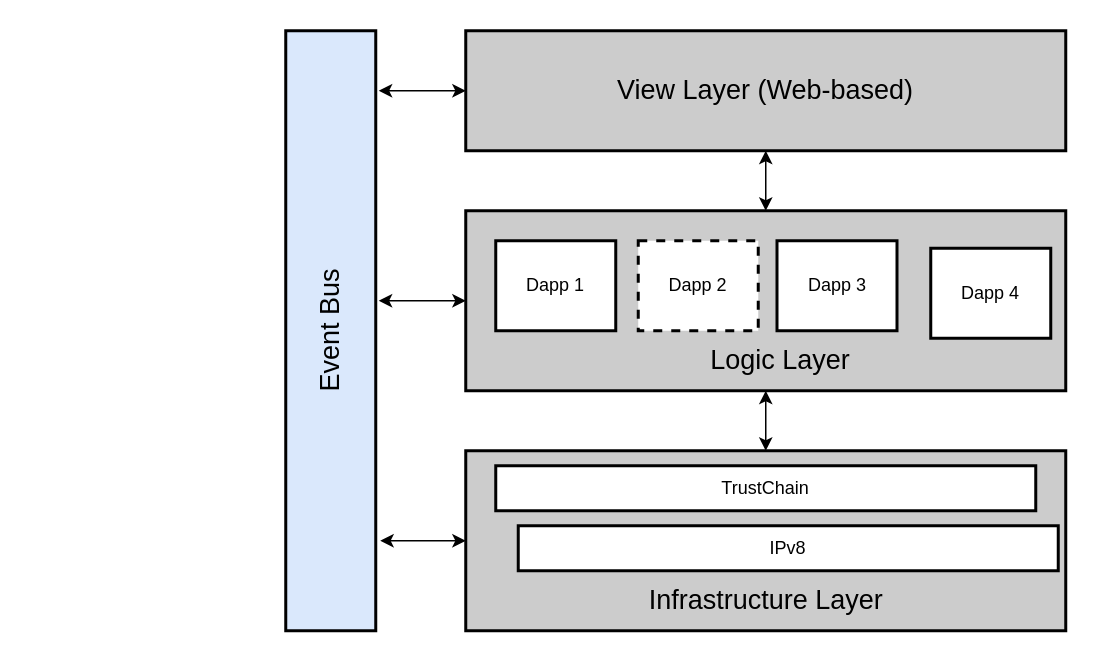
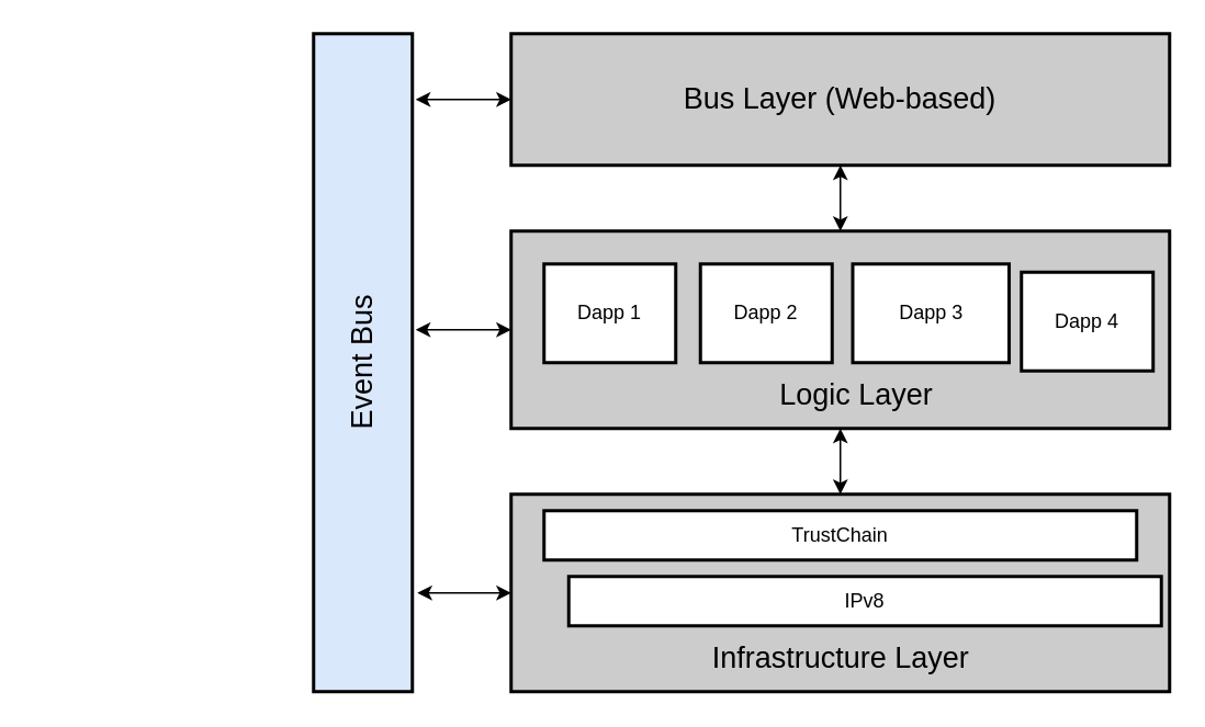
  <mxCell id="0" />
  <mxCell id="1" parent="0" />
- <mxCell id="2" value="&lt;font style=&quot;font-size: 18px&quot;&gt;View Layer (Web-based)&lt;/font&gt;" style="rounded=0;whiteSpace=wrap;html=1;fillColor=#CCCCCC;strokeWidth=2;" vertex="1" parent="1"><mxGeometry x="310" y="20" width="400" height="80" as="geometry" /></mxCell>
+ <mxCell id="2" value="&lt;font style=&quot;font-size: 18px&quot;&gt;Bus Layer (Web-based)&lt;/font&gt;" style="rounded=0;whiteSpace=wrap;html=1;fillColor=#CCCCCC;strokeWidth=2;" vertex="1" parent="1"><mxGeometry x="310" y="20" width="400" height="80" as="geometry" /></mxCell>
  <mxCell id="3" value="&lt;font style=&quot;font-size: 18px&quot;&gt;Event Bus&lt;/font&gt;" style="rounded=0;whiteSpace=wrap;html=1;fillColor=#dae8fc;rotation=-90;strokeWidth=2;" vertex="1" parent="1"><mxGeometry x="20" y="190" width="400" height="60" as="geometry" /></mxCell>
  <mxCell id="4" value="" style="rounded=0;whiteSpace=wrap;html=1;strokeWidth=2;fillColor=#CCCCCC;" vertex="1" parent="1"><mxGeometry x="310" y="140" width="400" height="120" as="geometry" /></mxCell>
  <mxCell id="5" value="&lt;font style=&quot;font-size: 18px&quot;&gt;Logic Layer&lt;/font&gt;" style="text;html=1;strokeColor=none;fillColor=none;align=center;verticalAlign=middle;whiteSpace=wrap;rounded=0;" vertex="1" parent="1"><mxGeometry x="445" y="230" width="150" height="20" as="geometry" /></mxCell>
  <mxCell id="6" value="" style="rounded=0;whiteSpace=wrap;html=1;strokeWidth=2;fillColor=#CCCCCC;" vertex="1" parent="1"><mxGeometry x="310" y="300" width="400" height="120" as="geometry" /></mxCell>
  <mxCell id="7" value="&lt;font style=&quot;font-size: 18px&quot;&gt;Infrastructure Layer&lt;/font&gt;" style="text;html=1;strokeColor=none;fillColor=none;align=center;verticalAlign=middle;whiteSpace=wrap;rounded=0;" vertex="1" parent="1"><mxGeometry x="387.5" y="390" width="245" height="20" as="geometry" /></mxCell>
- <mxCell id="8" value="Dapp 2" style="rounded=0;whiteSpace=wrap;html=1;strokeWidth=2;fillColor=#FFFFFF;dashed=1;" vertex="1" parent="1"><mxGeometry x="425" y="160" width="80" height="60" as="geometry" /></mxCell>
+ <mxCell id="8" value="Dapp 2" style="rounded=0;whiteSpace=wrap;html=1;strokeWidth=2;fillColor=#FFFFFF;" vertex="1" parent="1"><mxGeometry x="425" y="160" width="80" height="60" as="geometry" /></mxCell>
  <mxCell id="9" value="Dapp 1" style="rounded=0;whiteSpace=wrap;html=1;strokeWidth=2;fillColor=#FFFFFF;" vertex="1" parent="1"><mxGeometry x="330" y="160" width="80" height="60" as="geometry" /></mxCell>
- <mxCell id="10" value="Dapp 3" style="rounded=0;whiteSpace=wrap;html=1;strokeWidth=2;fillColor=#FFFFFF;" vertex="1" parent="1"><mxGeometry x="517.5" y="160" width="80" height="60" as="geometry" /></mxCell>
+ <mxCell id="10" value="Dapp 3" style="rounded=0;whiteSpace=wrap;html=1;strokeWidth=2;fillColor=#FFFFFF;" vertex="1" parent="1"><mxGeometry x="517.5" y="160" width="95" height="60" as="geometry" /></mxCell>
  <mxCell id="11" value="Dapp 4" style="rounded=0;whiteSpace=wrap;html=1;strokeWidth=2;fillColor=#FFFFFF;" vertex="1" parent="1"><mxGeometry x="620" y="165" width="80" height="60" as="geometry" /></mxCell>
  <mxCell id="12" value="&lt;font style=&quot;font-size: 12px&quot;&gt;TrustChain&lt;/font&gt;" style="rounded=0;whiteSpace=wrap;html=1;strokeWidth=2;fillColor=#FFFFFF;" vertex="1" parent="1"><mxGeometry x="330" y="310" width="360" height="30" as="geometry" /></mxCell>
  <mxCell id="13" value="IPv8" style="rounded=0;whiteSpace=wrap;html=1;strokeWidth=2;fillColor=#FFFFFF;" vertex="1" parent="1"><mxGeometry x="345" y="350" width="360" height="30" as="geometry" /></mxCell>
  <mxCell id="14" value="" style="endArrow=classic;startArrow=classic;html=1;entryX=0.5;entryY=1;entryDx=0;entryDy=0;exitX=0.5;exitY=0;exitDx=0;exitDy=0;" edge="1" parent="1" source="6" target="4"><mxGeometry width="50" height="50" relative="1" as="geometry"><mxPoint x="190" y="490" as="sourcePoint" /><mxPoint x="240" y="440" as="targetPoint" /></mxGeometry></mxCell>
  <mxCell id="15" value="" style="endArrow=classic;startArrow=classic;html=1;entryX=0.5;entryY=1;entryDx=0;entryDy=0;exitX=0.5;exitY=0;exitDx=0;exitDy=0;" edge="1" parent="1" source="4" target="2"><mxGeometry width="50" height="50" relative="1" as="geometry"><mxPoint x="190" y="490" as="sourcePoint" /><mxPoint x="240" y="440" as="targetPoint" /></mxGeometry></mxCell>
  <mxCell id="16" value="" style="endArrow=classic;startArrow=classic;html=1;entryX=0;entryY=0.5;entryDx=0;entryDy=0;exitX=0.15;exitY=1.05;exitDx=0;exitDy=0;exitPerimeter=0;" edge="1" parent="1" source="3" target="6"><mxGeometry width="50" height="50" relative="1" as="geometry"><mxPoint x="270" y="340" as="sourcePoint" /><mxPoint x="240" y="440" as="targetPoint" /></mxGeometry></mxCell>
  <mxCell id="17" value="" style="endArrow=classic;startArrow=classic;html=1;entryX=0;entryY=0.5;entryDx=0;entryDy=0;" edge="1" parent="1" target="4"><mxGeometry width="50" height="50" relative="1" as="geometry"><mxPoint x="252" y="200" as="sourcePoint" /><mxPoint x="240" y="440" as="targetPoint" /></mxGeometry></mxCell>
  <mxCell id="18" value="" style="endArrow=classic;startArrow=classic;html=1;entryX=0;entryY=0.5;entryDx=0;entryDy=0;" edge="1" parent="1" target="2"><mxGeometry width="50" height="50" relative="1" as="geometry"><mxPoint x="252" y="60" as="sourcePoint" /><mxPoint x="240" y="440" as="targetPoint" /></mxGeometry></mxCell>
